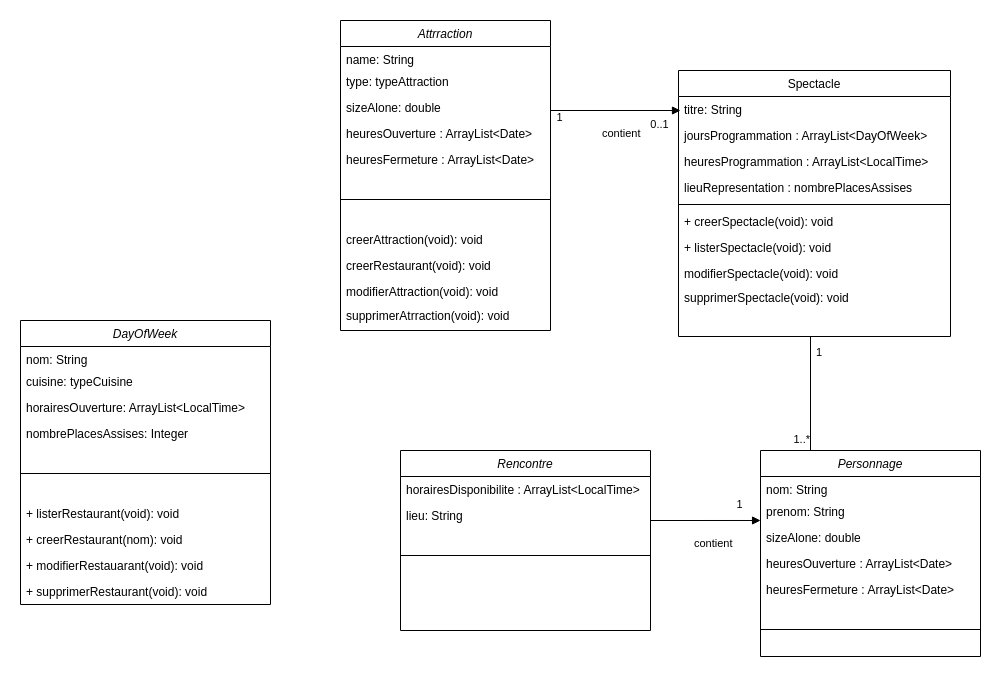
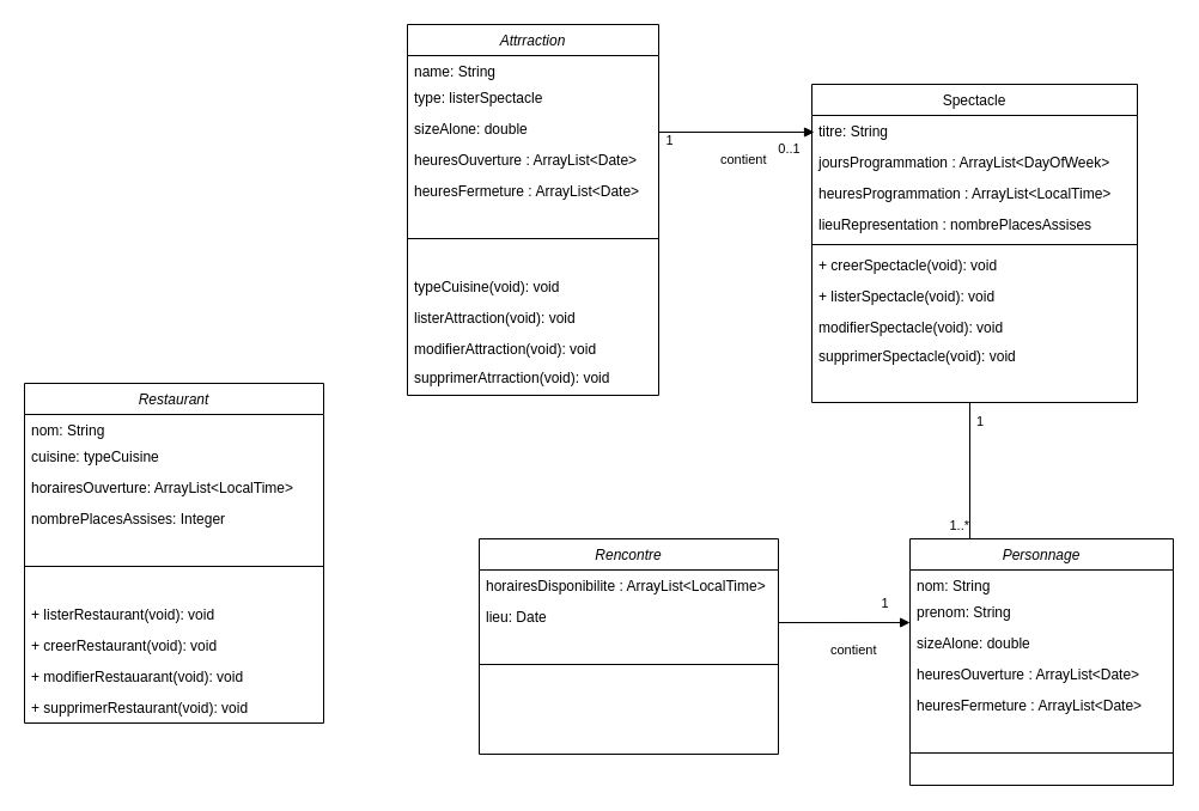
  <mxCell id="0" />
  <mxCell id="1" parent="0" />
  <mxCell id="2" value="Attrraction" style="swimlane;fontStyle=2;align=center;verticalAlign=top;childLayout=stackLayout;horizontal=1;startSize=26;horizontalStack=0;resizeParent=1;resizeLast=0;collapsible=1;marginBottom=0;rounded=0;shadow=0;strokeWidth=1;" parent="1" vertex="1"><mxGeometry x="340" y="20" width="210" height="310" as="geometry"><mxRectangle x="230" y="140" width="160" height="26" as="alternateBounds" /></mxGeometry></mxCell>
  <mxCell id="3" value="name: String      " style="text;align=left;verticalAlign=top;spacingLeft=4;spacingRight=4;overflow=hidden;rotatable=0;points=[[0,0.5],[1,0.5]];portConstraint=eastwest;" parent="2" vertex="1"><mxGeometry y="26" width="210" height="22" as="geometry" /></mxCell>
- <mxCell id="4" value="type: typeAttraction" style="text;align=left;verticalAlign=top;spacingLeft=4;spacingRight=4;overflow=hidden;rotatable=0;points=[[0,0.5],[1,0.5]];portConstraint=eastwest;rounded=0;shadow=0;html=0;" parent="2" vertex="1"><mxGeometry y="48" width="210" height="26" as="geometry" /></mxCell>
+ <mxCell id="4" value="type: listerSpectacle" style="text;align=left;verticalAlign=top;spacingLeft=4;spacingRight=4;overflow=hidden;rotatable=0;points=[[0,0.5],[1,0.5]];portConstraint=eastwest;rounded=0;shadow=0;html=0;" parent="2" vertex="1"><mxGeometry y="48" width="210" height="26" as="geometry" /></mxCell>
  <mxCell id="5" value="sizeAlone: double" style="text;align=left;verticalAlign=top;spacingLeft=4;spacingRight=4;overflow=hidden;rotatable=0;points=[[0,0.5],[1,0.5]];portConstraint=eastwest;rounded=0;shadow=0;html=0;" parent="2" vertex="1"><mxGeometry y="74" width="210" height="26" as="geometry" /></mxCell>
  <mxCell id="6" value="heuresOuverture : ArrayList&lt;Date&gt;" style="text;align=left;verticalAlign=top;spacingLeft=4;spacingRight=4;overflow=hidden;rotatable=0;points=[[0,0.5],[1,0.5]];portConstraint=eastwest;rounded=0;shadow=0;html=0;" parent="2" vertex="1"><mxGeometry y="100" width="210" height="26" as="geometry" /></mxCell>
  <mxCell id="7" value="heuresFermeture : ArrayList&lt;Date&gt;" style="text;align=left;verticalAlign=top;spacingLeft=4;spacingRight=4;overflow=hidden;rotatable=0;points=[[0,0.5],[1,0.5]];portConstraint=eastwest;rounded=0;shadow=0;html=0;" parent="2" vertex="1"><mxGeometry y="126" width="210" height="26" as="geometry" /></mxCell>
  <mxCell id="8" value="" style="line;html=1;strokeWidth=1;align=left;verticalAlign=middle;spacingTop=-1;spacingLeft=3;spacingRight=3;rotatable=0;labelPosition=right;points=[];portConstraint=eastwest;" parent="2" vertex="1"><mxGeometry y="152" width="210" height="54" as="geometry" /></mxCell>
- <mxCell id="9" value="creerAttraction(void): void" style="text;align=left;verticalAlign=top;spacingLeft=4;spacingRight=4;overflow=hidden;rotatable=0;points=[[0,0.5],[1,0.5]];portConstraint=eastwest;rounded=0;shadow=0;html=0;" vertex="1" parent="2"><mxGeometry y="206" width="210" height="26" as="geometry" /></mxCell>
- <mxCell id="10" value="creerRestaurant(void): void" style="text;align=left;verticalAlign=top;spacingLeft=4;spacingRight=4;overflow=hidden;rotatable=0;points=[[0,0.5],[1,0.5]];portConstraint=eastwest;rounded=0;shadow=0;html=0;" vertex="1" parent="2"><mxGeometry y="232" width="210" height="26" as="geometry" /></mxCell>
+ <mxCell id="9" value="typeCuisine(void): void" style="text;align=left;verticalAlign=top;spacingLeft=4;spacingRight=4;overflow=hidden;rotatable=0;points=[[0,0.5],[1,0.5]];portConstraint=eastwest;rounded=0;shadow=0;html=0;" vertex="1" parent="2"><mxGeometry y="206" width="210" height="26" as="geometry" /></mxCell>
+ <mxCell id="10" value="listerAttraction(void): void" style="text;align=left;verticalAlign=top;spacingLeft=4;spacingRight=4;overflow=hidden;rotatable=0;points=[[0,0.5],[1,0.5]];portConstraint=eastwest;rounded=0;shadow=0;html=0;" vertex="1" parent="2"><mxGeometry y="232" width="210" height="26" as="geometry" /></mxCell>
  <mxCell id="11" value="modifierAttraction(void): void" style="text;align=left;verticalAlign=top;spacingLeft=4;spacingRight=4;overflow=hidden;rotatable=0;points=[[0,0.5],[1,0.5]];portConstraint=eastwest;rounded=0;shadow=0;html=0;" vertex="1" parent="2"><mxGeometry y="258" width="210" height="24" as="geometry" /></mxCell>
  <mxCell id="12" value="supprimerAtrraction(void): void" style="text;align=left;verticalAlign=top;spacingLeft=4;spacingRight=4;overflow=hidden;rotatable=0;points=[[0,0.5],[1,0.5]];portConstraint=eastwest;rounded=0;shadow=0;html=0;" vertex="1" parent="2"><mxGeometry y="282" width="210" height="26" as="geometry" /></mxCell>
  <mxCell id="13" value="Spectacle" style="swimlane;fontStyle=0;align=center;verticalAlign=top;childLayout=stackLayout;horizontal=1;startSize=26;horizontalStack=0;resizeParent=1;resizeLast=0;collapsible=1;marginBottom=0;rounded=0;shadow=0;strokeWidth=1;" parent="1" vertex="1"><mxGeometry x="678" y="70" width="272" height="266" as="geometry"><mxRectangle x="550" y="140" width="160" height="26" as="alternateBounds" /></mxGeometry></mxCell>
  <mxCell id="14" value="titre: String" style="text;align=left;verticalAlign=top;spacingLeft=4;spacingRight=4;overflow=hidden;rotatable=0;points=[[0,0.5],[1,0.5]];portConstraint=eastwest;" parent="13" vertex="1"><mxGeometry y="26" width="272" height="26" as="geometry" /></mxCell>
  <mxCell id="15" value="joursProgrammation : ArrayList&lt;DayOfWeek&gt;" style="text;align=left;verticalAlign=top;spacingLeft=4;spacingRight=4;overflow=hidden;rotatable=0;points=[[0,0.5],[1,0.5]];portConstraint=eastwest;rounded=0;shadow=0;html=0;" parent="13" vertex="1"><mxGeometry y="52" width="272" height="26" as="geometry" /></mxCell>
  <mxCell id="16" value="heuresProgrammation : ArrayList&lt;LocalTime&gt;" style="text;align=left;verticalAlign=top;spacingLeft=4;spacingRight=4;overflow=hidden;rotatable=0;points=[[0,0.5],[1,0.5]];portConstraint=eastwest;rounded=0;shadow=0;html=0;" parent="13" vertex="1"><mxGeometry y="78" width="272" height="26" as="geometry" /></mxCell>
  <mxCell id="17" value="lieuRepresentation : nombrePlacesAssises " style="text;align=left;verticalAlign=top;spacingLeft=4;spacingRight=4;overflow=hidden;rotatable=0;points=[[0,0.5],[1,0.5]];portConstraint=eastwest;rounded=0;shadow=0;html=0;" parent="13" vertex="1"><mxGeometry y="104" width="272" height="26" as="geometry" /></mxCell>
  <mxCell id="18" value="" style="line;html=1;strokeWidth=1;align=left;verticalAlign=middle;spacingTop=-1;spacingLeft=3;spacingRight=3;rotatable=0;labelPosition=right;points=[];portConstraint=eastwest;" parent="13" vertex="1"><mxGeometry y="130" width="272" height="8" as="geometry" /></mxCell>
  <mxCell id="19" value="+ creerSpectacle(void): void" style="text;align=left;verticalAlign=top;spacingLeft=4;spacingRight=4;overflow=hidden;rotatable=0;points=[[0,0.5],[1,0.5]];portConstraint=eastwest;rounded=0;shadow=0;html=0;" vertex="1" parent="13"><mxGeometry y="138" width="272" height="26" as="geometry" /></mxCell>
  <mxCell id="20" value="+ listerSpectacle(void): void" style="text;align=left;verticalAlign=top;spacingLeft=4;spacingRight=4;overflow=hidden;rotatable=0;points=[[0,0.5],[1,0.5]];portConstraint=eastwest;rounded=0;shadow=0;html=0;" vertex="1" parent="13"><mxGeometry y="164" width="272" height="26" as="geometry" /></mxCell>
  <mxCell id="21" value="modifierSpectacle(void): void" style="text;align=left;verticalAlign=top;spacingLeft=4;spacingRight=4;overflow=hidden;rotatable=0;points=[[0,0.5],[1,0.5]];portConstraint=eastwest;rounded=0;shadow=0;html=0;" vertex="1" parent="13"><mxGeometry y="190" width="272" height="24" as="geometry" /></mxCell>
  <mxCell id="22" value="supprimerSpectacle(void): void" style="text;align=left;verticalAlign=top;spacingLeft=4;spacingRight=4;overflow=hidden;rotatable=0;points=[[0,0.5],[1,0.5]];portConstraint=eastwest;rounded=0;shadow=0;html=0;" vertex="1" parent="13"><mxGeometry y="214" width="272" height="26" as="geometry" /></mxCell>
  <mxCell id="23" value="" style="endArrow=none;html=1;edgeStyle=orthogonalEdgeStyle;rounded=0;exitX=0.5;exitY=1;exitDx=0;exitDy=0;" edge="1" parent="1" source="13"><mxGeometry relative="1" as="geometry"><mxPoint x="810" y="286" as="sourcePoint" /><mxPoint x="810" y="452" as="targetPoint" /><Array as="points"><mxPoint x="810" y="336" /><mxPoint x="810" y="452" /></Array></mxGeometry></mxCell>
  <mxCell id="24" value="1" style="edgeLabel;resizable=0;html=1;align=left;verticalAlign=bottom;" connectable="0" vertex="1" parent="23"><mxGeometry x="-1" relative="1" as="geometry"><mxPoint y="24" as="offset" /></mxGeometry></mxCell>
  <mxCell id="25" value="1..*" style="edgeLabel;resizable=0;html=1;align=right;verticalAlign=bottom;" connectable="0" vertex="1" parent="23"><mxGeometry x="1" relative="1" as="geometry"><mxPoint y="-5" as="offset" /></mxGeometry></mxCell>
  <mxCell id="26" value="contient" style="endArrow=block;endFill=1;html=1;edgeStyle=orthogonalEdgeStyle;align=left;verticalAlign=top;rounded=0;" edge="1" parent="1"><mxGeometry x="-0.231" y="-10" relative="1" as="geometry"><mxPoint x="550" y="110" as="sourcePoint" /><mxPoint x="680" y="110" as="targetPoint" /><mxPoint as="offset" /></mxGeometry></mxCell>
  <mxCell id="27" value="0..1" style="edgeLabel;html=1;align=center;verticalAlign=middle;resizable=0;points=[];" vertex="1" connectable="0" parent="1"><mxGeometry x="760" y="130" as="geometry"><mxPoint x="-102" y="-7" as="offset" /></mxGeometry></mxCell>
  <mxCell id="28" value="1" style="edgeLabel;html=1;align=center;verticalAlign=middle;resizable=0;points=[];" vertex="1" connectable="0" parent="1"><mxGeometry x="660" y="123" as="geometry"><mxPoint x="-102" y="-7" as="offset" /></mxGeometry></mxCell>
  <mxCell id="29" value="Rencontre" style="swimlane;fontStyle=2;align=center;verticalAlign=top;childLayout=stackLayout;horizontal=1;startSize=26;horizontalStack=0;resizeParent=1;resizeLast=0;collapsible=1;marginBottom=0;rounded=0;shadow=0;strokeWidth=1;" vertex="1" parent="1"><mxGeometry x="400" y="450" width="250" height="180" as="geometry"><mxRectangle x="230" y="140" width="160" height="26" as="alternateBounds" /></mxGeometry></mxCell>
  <mxCell id="30" value="horairesDisponibilite : ArrayList&lt;LocalTime&gt;" style="text;align=left;verticalAlign=top;spacingLeft=4;spacingRight=4;overflow=hidden;rotatable=0;points=[[0,0.5],[1,0.5]];portConstraint=eastwest;rounded=0;shadow=0;html=0;" vertex="1" parent="29"><mxGeometry y="26" width="250" height="26" as="geometry" /></mxCell>
- <mxCell id="31" value="lieu: String " style="text;align=left;verticalAlign=top;spacingLeft=4;spacingRight=4;overflow=hidden;rotatable=0;points=[[0,0.5],[1,0.5]];portConstraint=eastwest;rounded=0;shadow=0;html=0;" vertex="1" parent="29"><mxGeometry y="52" width="250" height="26" as="geometry" /></mxCell>
+ <mxCell id="31" value="lieu: Date " style="text;align=left;verticalAlign=top;spacingLeft=4;spacingRight=4;overflow=hidden;rotatable=0;points=[[0,0.5],[1,0.5]];portConstraint=eastwest;rounded=0;shadow=0;html=0;" vertex="1" parent="29"><mxGeometry y="52" width="250" height="26" as="geometry" /></mxCell>
  <mxCell id="32" value="" style="line;html=1;strokeWidth=1;align=left;verticalAlign=middle;spacingTop=-1;spacingLeft=3;spacingRight=3;rotatable=0;labelPosition=right;points=[];portConstraint=eastwest;" vertex="1" parent="29"><mxGeometry y="78" width="250" height="54" as="geometry" /></mxCell>
  <mxCell id="33" value="contient" style="endArrow=block;endFill=1;html=1;edgeStyle=orthogonalEdgeStyle;align=left;verticalAlign=top;rounded=0;entryX=0.048;entryY=0.692;entryDx=0;entryDy=0;entryPerimeter=0;" edge="1" parent="1"><mxGeometry x="-0.231" y="-10" relative="1" as="geometry"><mxPoint x="650" y="520" as="sourcePoint" /><mxPoint x="760.08" y="519.992" as="targetPoint" /><mxPoint as="offset" /></mxGeometry></mxCell>
  <mxCell id="34" value="1" style="edgeLabel;html=1;align=center;verticalAlign=middle;resizable=0;points=[];" vertex="1" connectable="0" parent="1"><mxGeometry x="840" y="510" as="geometry"><mxPoint x="-102" y="-7" as="offset" /></mxGeometry></mxCell>
- <mxCell id="35" value="DayOfWeek" style="swimlane;fontStyle=2;align=center;verticalAlign=top;childLayout=stackLayout;horizontal=1;startSize=26;horizontalStack=0;resizeParent=1;resizeLast=0;collapsible=1;marginBottom=0;rounded=0;shadow=0;strokeWidth=1;" vertex="1" parent="1"><mxGeometry x="20" y="320" width="250" height="284" as="geometry"><mxRectangle x="230" y="140" width="160" height="26" as="alternateBounds" /></mxGeometry></mxCell>
+ <mxCell id="35" value="Restaurant" style="swimlane;fontStyle=2;align=center;verticalAlign=top;childLayout=stackLayout;horizontal=1;startSize=26;horizontalStack=0;resizeParent=1;resizeLast=0;collapsible=1;marginBottom=0;rounded=0;shadow=0;strokeWidth=1;" vertex="1" parent="1"><mxGeometry x="20" y="320" width="250" height="284" as="geometry"><mxRectangle x="230" y="140" width="160" height="26" as="alternateBounds" /></mxGeometry></mxCell>
  <mxCell id="36" value="nom: String      " style="text;align=left;verticalAlign=top;spacingLeft=4;spacingRight=4;overflow=hidden;rotatable=0;points=[[0,0.5],[1,0.5]];portConstraint=eastwest;" vertex="1" parent="35"><mxGeometry y="26" width="250" height="22" as="geometry" /></mxCell>
  <mxCell id="37" value="cuisine: typeCuisine" style="text;align=left;verticalAlign=top;spacingLeft=4;spacingRight=4;overflow=hidden;rotatable=0;points=[[0,0.5],[1,0.5]];portConstraint=eastwest;rounded=0;shadow=0;html=0;" vertex="1" parent="35"><mxGeometry y="48" width="250" height="26" as="geometry" /></mxCell>
  <mxCell id="38" value="horairesOuverture: ArrayList&lt;LocalTime&gt;&#10;&#10;" style="text;align=left;verticalAlign=top;spacingLeft=4;spacingRight=4;overflow=hidden;rotatable=0;points=[[0,0.5],[1,0.5]];portConstraint=eastwest;rounded=0;shadow=0;html=0;" vertex="1" parent="35"><mxGeometry y="74" width="250" height="26" as="geometry" /></mxCell>
  <mxCell id="39" value="nombrePlacesAssises: Integer" style="text;align=left;verticalAlign=top;spacingLeft=4;spacingRight=4;overflow=hidden;rotatable=0;points=[[0,0.5],[1,0.5]];portConstraint=eastwest;rounded=0;shadow=0;html=0;" vertex="1" parent="35"><mxGeometry y="100" width="250" height="26" as="geometry" /></mxCell>
  <mxCell id="40" value="" style="line;html=1;strokeWidth=1;align=left;verticalAlign=middle;spacingTop=-1;spacingLeft=3;spacingRight=3;rotatable=0;labelPosition=right;points=[];portConstraint=eastwest;" vertex="1" parent="35"><mxGeometry y="126" width="250" height="54" as="geometry" /></mxCell>
  <mxCell id="41" value="+ listerRestaurant(void): void&#10;" style="text;align=left;verticalAlign=top;spacingLeft=4;spacingRight=4;overflow=hidden;rotatable=0;points=[[0,0.5],[1,0.5]];portConstraint=eastwest;rounded=0;shadow=0;html=0;" vertex="1" parent="35"><mxGeometry y="180" width="250" height="26" as="geometry" /></mxCell>
- <mxCell id="42" value="+ creerRestaurant(nom): void" style="text;align=left;verticalAlign=top;spacingLeft=4;spacingRight=4;overflow=hidden;rotatable=0;points=[[0,0.5],[1,0.5]];portConstraint=eastwest;rounded=0;shadow=0;html=0;" vertex="1" parent="35"><mxGeometry y="206" width="250" height="26" as="geometry" /></mxCell>
+ <mxCell id="42" value="+ creerRestaurant(void): void" style="text;align=left;verticalAlign=top;spacingLeft=4;spacingRight=4;overflow=hidden;rotatable=0;points=[[0,0.5],[1,0.5]];portConstraint=eastwest;rounded=0;shadow=0;html=0;" vertex="1" parent="35"><mxGeometry y="206" width="250" height="26" as="geometry" /></mxCell>
  <mxCell id="43" value="+ modifierRestauarant(void): void" style="text;align=left;verticalAlign=top;spacingLeft=4;spacingRight=4;overflow=hidden;rotatable=0;points=[[0,0.5],[1,0.5]];portConstraint=eastwest;rounded=0;shadow=0;html=0;" vertex="1" parent="35"><mxGeometry y="232" width="250" height="26" as="geometry" /></mxCell>
  <mxCell id="44" value="+ supprimerRestaurant(void): void" style="text;align=left;verticalAlign=top;spacingLeft=4;spacingRight=4;overflow=hidden;rotatable=0;points=[[0,0.5],[1,0.5]];portConstraint=eastwest;rounded=0;shadow=0;html=0;" vertex="1" parent="35"><mxGeometry y="258" width="250" height="26" as="geometry" /></mxCell>
  <mxCell id="45" value="Personnage" style="swimlane;fontStyle=2;align=center;verticalAlign=top;childLayout=stackLayout;horizontal=1;startSize=26;horizontalStack=0;resizeParent=1;resizeLast=0;collapsible=1;marginBottom=0;rounded=0;shadow=0;strokeWidth=1;" vertex="1" parent="1"><mxGeometry x="760" y="450" width="220" height="206" as="geometry"><mxRectangle x="230" y="140" width="160" height="26" as="alternateBounds" /></mxGeometry></mxCell>
  <mxCell id="46" value="nom: String      " style="text;align=left;verticalAlign=top;spacingLeft=4;spacingRight=4;overflow=hidden;rotatable=0;points=[[0,0.5],[1,0.5]];portConstraint=eastwest;" vertex="1" parent="45"><mxGeometry y="26" width="220" height="22" as="geometry" /></mxCell>
  <mxCell id="47" value="prenom: String" style="text;align=left;verticalAlign=top;spacingLeft=4;spacingRight=4;overflow=hidden;rotatable=0;points=[[0,0.5],[1,0.5]];portConstraint=eastwest;rounded=0;shadow=0;html=0;" vertex="1" parent="45"><mxGeometry y="48" width="220" height="26" as="geometry" /></mxCell>
  <mxCell id="48" value="sizeAlone: double" style="text;align=left;verticalAlign=top;spacingLeft=4;spacingRight=4;overflow=hidden;rotatable=0;points=[[0,0.5],[1,0.5]];portConstraint=eastwest;rounded=0;shadow=0;html=0;" vertex="1" parent="45"><mxGeometry y="74" width="220" height="26" as="geometry" /></mxCell>
  <mxCell id="49" value="heuresOuverture : ArrayList&lt;Date&gt;" style="text;align=left;verticalAlign=top;spacingLeft=4;spacingRight=4;overflow=hidden;rotatable=0;points=[[0,0.5],[1,0.5]];portConstraint=eastwest;rounded=0;shadow=0;html=0;" vertex="1" parent="45"><mxGeometry y="100" width="220" height="26" as="geometry" /></mxCell>
  <mxCell id="50" value="heuresFermeture : ArrayList&lt;Date&gt;" style="text;align=left;verticalAlign=top;spacingLeft=4;spacingRight=4;overflow=hidden;rotatable=0;points=[[0,0.5],[1,0.5]];portConstraint=eastwest;rounded=0;shadow=0;html=0;" vertex="1" parent="45"><mxGeometry y="126" width="220" height="26" as="geometry" /></mxCell>
  <mxCell id="51" value="" style="line;html=1;strokeWidth=1;align=left;verticalAlign=middle;spacingTop=-1;spacingLeft=3;spacingRight=3;rotatable=0;labelPosition=right;points=[];portConstraint=eastwest;" vertex="1" parent="45"><mxGeometry y="152" width="220" height="54" as="geometry" /></mxCell>
